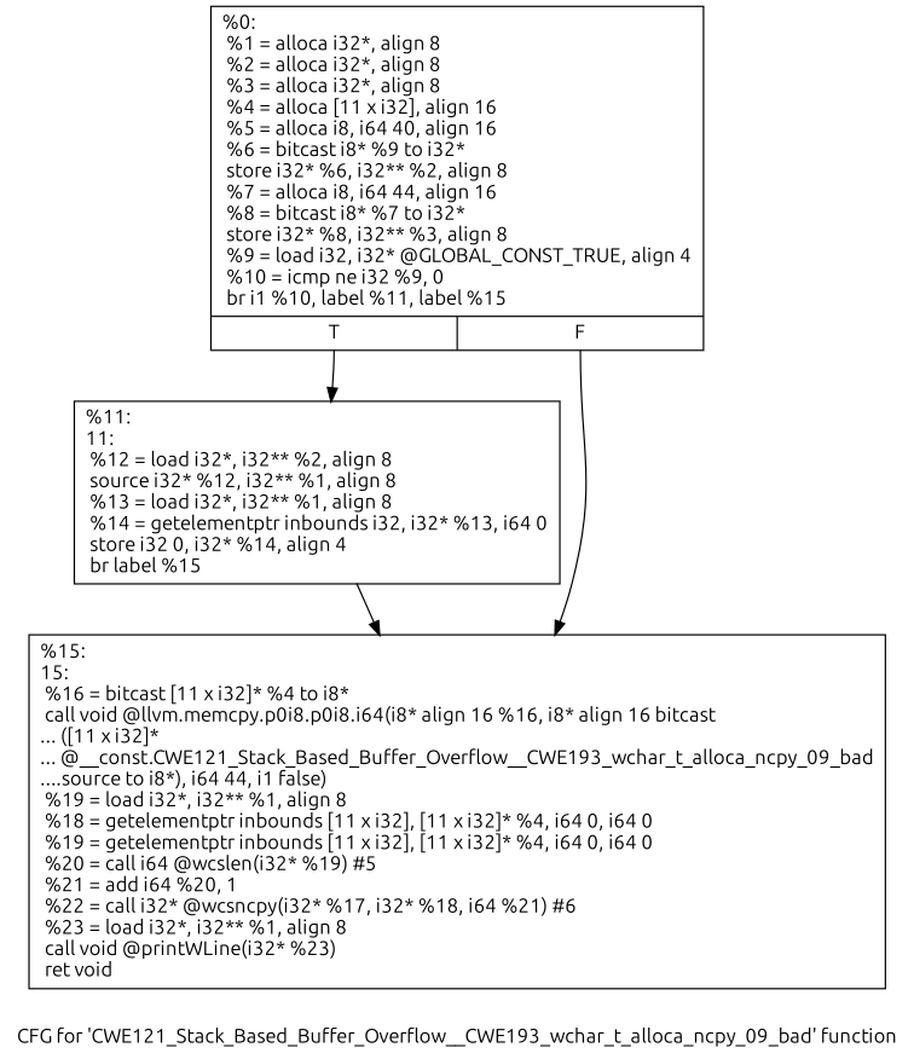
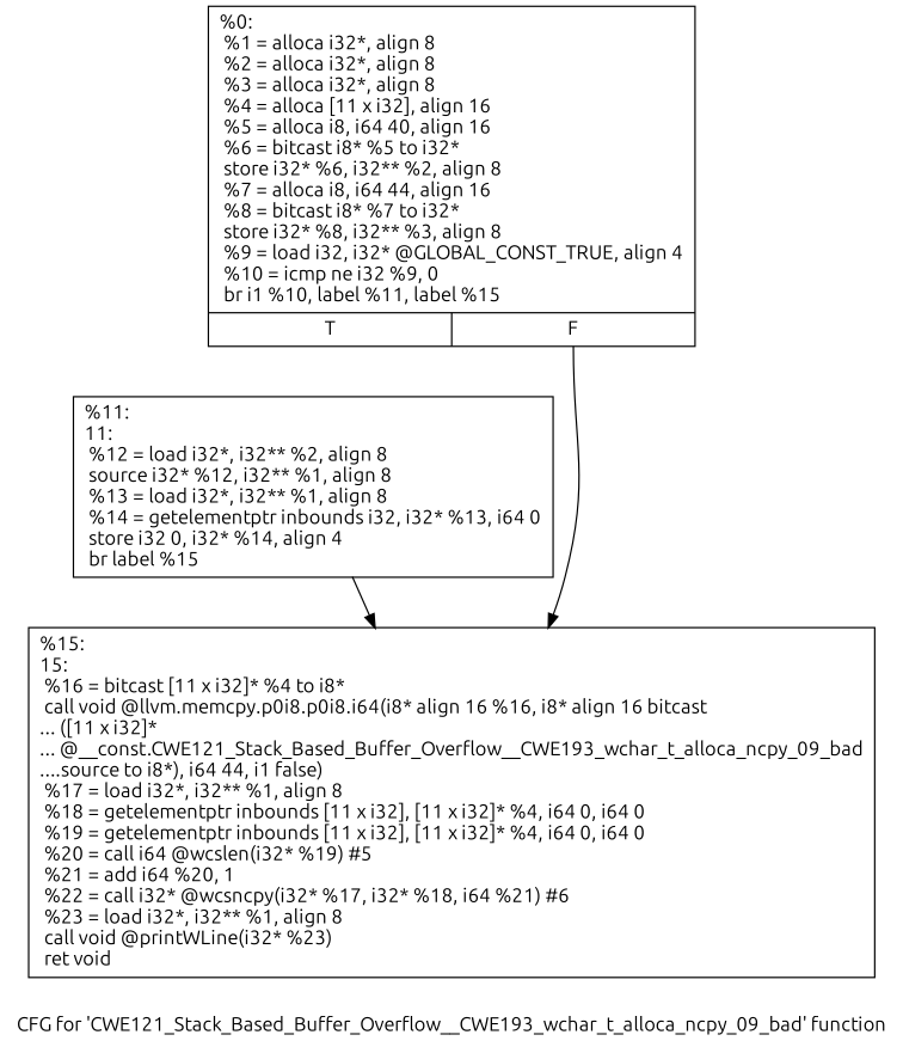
  digraph {
    fontname=Ubuntu
    label="CFG for 'CWE121_Stack_Based_Buffer_Overflow__CWE193_wchar_t_alloca_ncpy_09_bad' function"
    node [fontname=Ubuntu shape=record]
    edge [fontname=Ubuntu]
-   n1 [label="{%0:\l  %1 = alloca i32*, align 8\l  %2 = alloca i32*, align 8\l  %3 = alloca i32*, align 8\l  %4 = alloca [11 x i32], align 16\l  %5 = alloca i8, i64 40, align 16\l  %6 = bitcast i8* %9 to i32*\l  store i32* %6, i32** %2, align 8\l  %7 = alloca i8, i64 44, align 16\l  %8 = bitcast i8* %7 to i32*\l  store i32* %8, i32** %3, align 8\l  %9 = load i32, i32* @GLOBAL_CONST_TRUE, align 4\l  %10 = icmp ne i32 %9, 0\l  br i1 %10, label %11, label %15\l|{<s0>T|<s1>F}}"]
+   n1 [label="{%0:\l  %1 = alloca i32*, align 8\l  %2 = alloca i32*, align 8\l  %3 = alloca i32*, align 8\l  %4 = alloca [11 x i32], align 16\l  %5 = alloca i8, i64 40, align 16\l  %6 = bitcast i8* %5 to i32*\l  store i32* %6, i32** %2, align 8\l  %7 = alloca i8, i64 44, align 16\l  %8 = bitcast i8* %7 to i32*\l  store i32* %8, i32** %3, align 8\l  %9 = load i32, i32* @GLOBAL_CONST_TRUE, align 4\l  %10 = icmp ne i32 %9, 0\l  br i1 %10, label %11, label %15\l|{<s0>T|<s1>F}}"]
    n2 [label="{%11:\l11:                                               \l  %12 = load i32*, i32** %2, align 8\l  source i32* %12, i32** %1, align 8\l  %13 = load i32*, i32** %1, align 8\l  %14 = getelementptr inbounds i32, i32* %13, i64 0\l  store i32 0, i32* %14, align 4\l  br label %15\l}"]
-   n3 [label="{%15:\l15:                                               \l  %16 = bitcast [11 x i32]* %4 to i8*\l  call void @llvm.memcpy.p0i8.p0i8.i64(i8* align 16 %16, i8* align 16 bitcast\l... ([11 x i32]*\l... @__const.CWE121_Stack_Based_Buffer_Overflow__CWE193_wchar_t_alloca_ncpy_09_bad\l....source to i8*), i64 44, i1 false)\l  %19 = load i32*, i32** %1, align 8\l  %18 = getelementptr inbounds [11 x i32], [11 x i32]* %4, i64 0, i64 0\l  %19 = getelementptr inbounds [11 x i32], [11 x i32]* %4, i64 0, i64 0\l  %20 = call i64 @wcslen(i32* %19) #5\l  %21 = add i64 %20, 1\l  %22 = call i32* @wcsncpy(i32* %17, i32* %18, i64 %21) #6\l  %23 = load i32*, i32** %1, align 8\l  call void @printWLine(i32* %23)\l  ret void\l}"]
-   n1 -> n2 [tailport=s0]
+   n3 [label="{%15:\l15:                                               \l  %16 = bitcast [11 x i32]* %4 to i8*\l  call void @llvm.memcpy.p0i8.p0i8.i64(i8* align 16 %16, i8* align 16 bitcast\l... ([11 x i32]*\l... @__const.CWE121_Stack_Based_Buffer_Overflow__CWE193_wchar_t_alloca_ncpy_09_bad\l....source to i8*), i64 44, i1 false)\l  %17 = load i32*, i32** %1, align 8\l  %18 = getelementptr inbounds [11 x i32], [11 x i32]* %4, i64 0, i64 0\l  %19 = getelementptr inbounds [11 x i32], [11 x i32]* %4, i64 0, i64 0\l  %20 = call i64 @wcslen(i32* %19) #5\l  %21 = add i64 %20, 1\l  %22 = call i32* @wcsncpy(i32* %17, i32* %18, i64 %21) #6\l  %23 = load i32*, i32** %1, align 8\l  call void @printWLine(i32* %23)\l  ret void\l}"]
    n1 -> n3 [tailport=s1]
    n2 -> n3
  }
